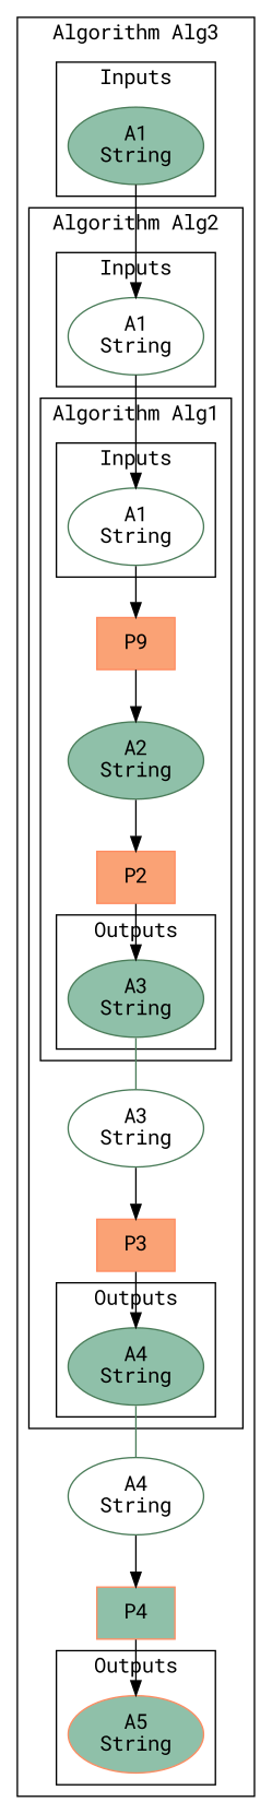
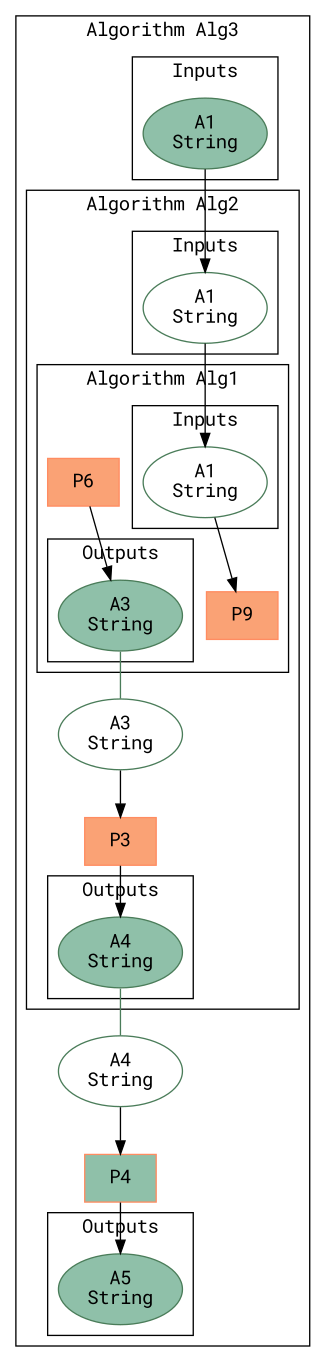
  digraph {
    compound=true
    fontname="Roboto Mono"
    node [color="#4a7c59" fillcolor="#8fc0a9" fontname="Roboto Mono" shape=ellipse style=filled]
    edge [fontname="Roboto Mono"]
-   n1 [color="#ff8c61" label="A5\nString"]
+   n1 [label="A5\nString"]
    n2 [label="A1\nString"]
    n3 [label="A1\nString" style=""]
    n4 [label="A4\nString"]
    n5 [label="A1\nString" style=""]
    n6 [label="A3\nString"]
-   n7 [label="A2\nString"]
    n8 [color="#ff8c61" fillcolor="#faa275" label=P9 shape=rectangle]
-   n9 [color="#ff8c61" fillcolor="#faa275" label=P2 shape=rectangle]
+   n9 [color="#ff8c61" fillcolor="#faa275" label=P6 shape=rectangle]
    n10 [label="A3\nString" style=""]
    n11 [color="#ff8c61" fillcolor="#faa275" label=P3 shape=rectangle]
    n12 [label="A4\nString" style=""]
    n13 [color="#ff8c61" label=P4 shape=rectangle]
    subgraph cluster_1 {
      label="Algorithm Alg3"
      n12
      n13
      subgraph cluster_2 {
        label=Outputs
        n1
      }
      subgraph cluster_3 {
        label=Inputs
        n2
      }
      subgraph cluster_4 {
        label="Algorithm Alg2"
        n10
        n11
        subgraph cluster_5 {
          label=Inputs
          n3
        }
        subgraph cluster_6 {
          label=Outputs
          n4
        }
        subgraph cluster_7 {
          label="Algorithm Alg1"
-         n7
          n8
          n9
          subgraph cluster_8 {
            label=Inputs
            n5
          }
          subgraph cluster_9 {
            label=Outputs
            n6
          }
        }
      }
    }
    n2 -> n3
    n3 -> n5
    n4 -> n12 [arrowhead=none color="#4a7c59"]
    n5 -> n8
    n6 -> n10 [arrowhead=none color="#4a7c59"]
-   n7 -> n9
-   n8 -> n7
    n9 -> n6
    n10 -> n11
    n11 -> n4
    n12 -> n13
    n13 -> n1
  }
